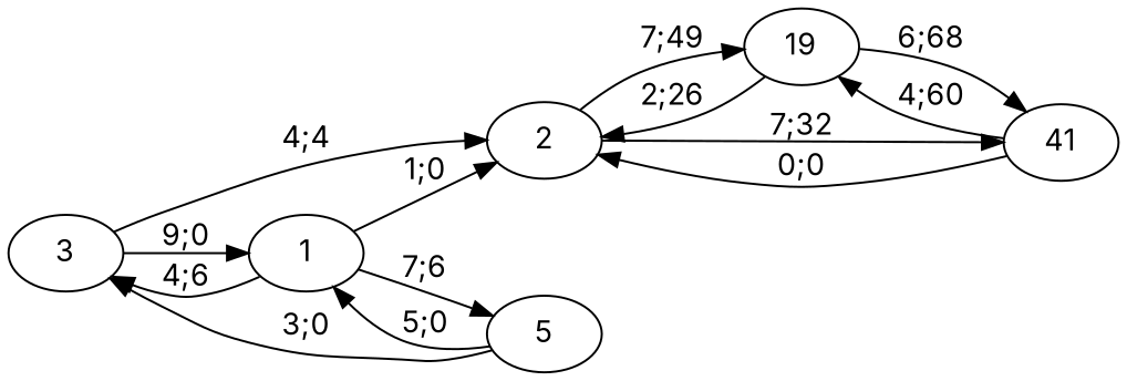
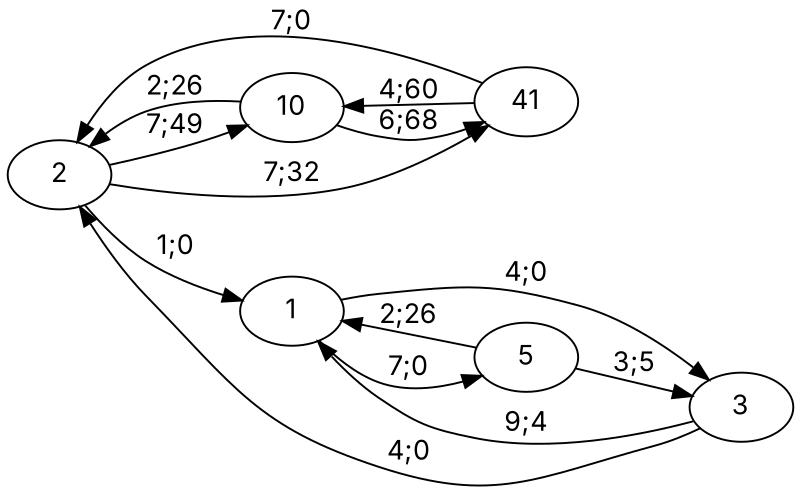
  digraph {
    fontname=Inter
    rankdir=LR
    node [fontname=Inter]
    edge [color=black fontname=Inter]
    n1 [label=2]
-   10 [label=19]
+   10
    n3 [label=41]
    3
    n5 [label=1]
    5
    n1 -> 10 [label="7;49"]
    n1 -> n3 [label="7;32"]
    10 -> n1 [label="2;26"]
    10 -> n3 [label="6;68"]
-   n3 -> n1 [label="0;0"]
+   n3 -> n1 [label="7;0"]
    n3 -> 10 [label="4;60"]
-   3 -> n1 [label="4;4"]
-   3 -> n5 [label="9;0"]
-   n5 -> n1 [label="1;0"]
-   n5 -> 3 [label="4;6"]
-   n5 -> 5 [label="7;6"]
-   5 -> 3 [label="3;0"]
-   5 -> n5 [label="5;0"]
+   3 -> n1 [label="4;0"]
+   3 -> n5 [label="9;4"]
+   n1 -> n5 [label="1;0"]
+   n5 -> 3 [label="4;0"]
+   n5 -> 5 [label="7;0"]
+   5 -> 3 [label="3;5"]
+   5 -> n5 [label="2;26"]
  }
